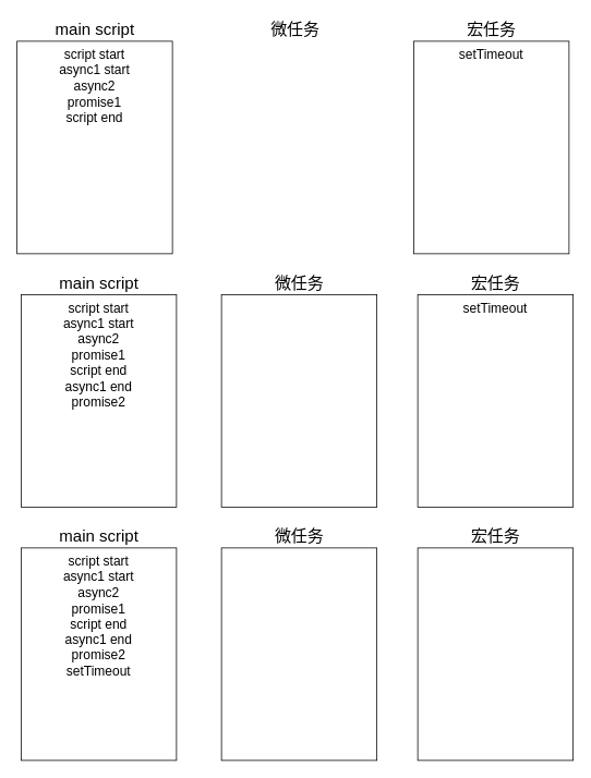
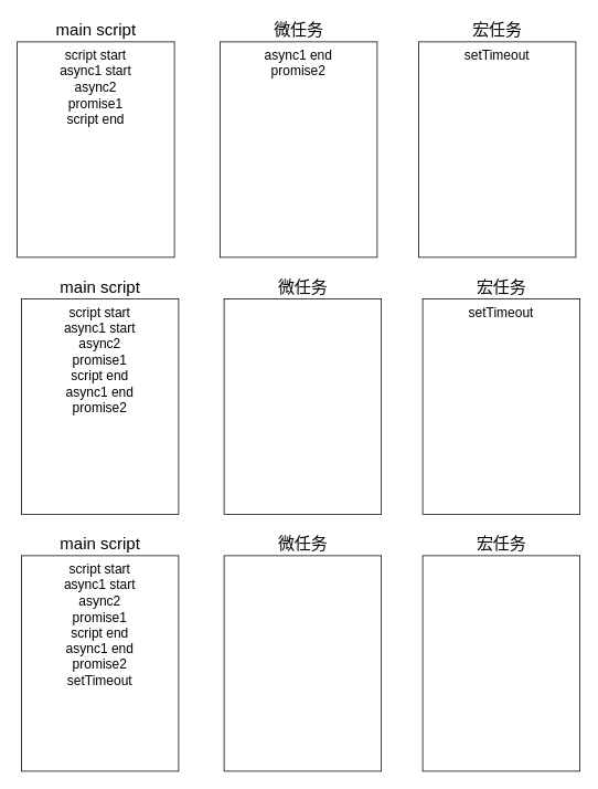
  <mxCell id="0" />
  <mxCell id="1" parent="0" />
  <mxCell id="2" value="" style="group" vertex="1" connectable="0" parent="1"><mxGeometry x="505" y="20" width="190" height="290" as="geometry" /></mxCell>
  <mxCell id="3" value="setTimeout" style="rounded=0;whiteSpace=wrap;html=1;verticalAlign=top;fontSize=16;" vertex="1" parent="2"><mxGeometry y="30" width="190" height="260" as="geometry" /></mxCell>
  <mxCell id="4" value="宏任务" style="text;html=1;align=center;verticalAlign=middle;resizable=0;points=[];autosize=1;strokeColor=none;fillColor=none;fontSize=20;" vertex="1" parent="2"><mxGeometry x="55" width="80" height="30" as="geometry" /></mxCell>
  <mxCell id="5" value="" style="group" vertex="1" connectable="0" parent="1"><mxGeometry x="265" y="20" width="190" height="290" as="geometry" /></mxCell>
+ <mxCell id="6" value="async1 end&lt;br&gt;promise2" style="rounded=0;whiteSpace=wrap;html=1;verticalAlign=top;fontSize=16;" vertex="1" parent="5"><mxGeometry y="30" width="190" height="260" as="geometry" /></mxCell>
  <mxCell id="7" value="微任务" style="text;html=1;align=center;verticalAlign=middle;resizable=0;points=[];autosize=1;strokeColor=none;fillColor=none;fontSize=20;" vertex="1" parent="5"><mxGeometry x="55" width="80" height="30" as="geometry" /></mxCell>
  <mxCell id="8" value="" style="group" vertex="1" connectable="0" parent="1"><mxGeometry x="20" y="20" width="190" height="290" as="geometry" /></mxCell>
  <mxCell id="9" value="script start&lt;br&gt;async1 start&lt;br&gt;async2&lt;br&gt;promise1&lt;br&gt;script end" style="rounded=0;whiteSpace=wrap;html=1;verticalAlign=top;fontSize=16;" vertex="1" parent="8"><mxGeometry y="30" width="190" height="260" as="geometry" /></mxCell>
  <mxCell id="10" value="main script" style="text;html=1;align=center;verticalAlign=middle;resizable=0;points=[];autosize=1;strokeColor=none;fillColor=none;fontSize=20;" vertex="1" parent="8"><mxGeometry x="40" width="110" height="30" as="geometry" /></mxCell>
  <mxCell id="11" value="" style="group" vertex="1" connectable="0" parent="1"><mxGeometry x="510" y="330" width="190" height="290" as="geometry" /></mxCell>
  <mxCell id="12" value="setTimeout" style="rounded=0;whiteSpace=wrap;html=1;verticalAlign=top;fontSize=16;" vertex="1" parent="11"><mxGeometry y="30" width="190" height="260" as="geometry" /></mxCell>
  <mxCell id="13" value="宏任务" style="text;html=1;align=center;verticalAlign=middle;resizable=0;points=[];autosize=1;strokeColor=none;fillColor=none;fontSize=20;" vertex="1" parent="11"><mxGeometry x="55" width="80" height="30" as="geometry" /></mxCell>
  <mxCell id="14" value="" style="group" vertex="1" connectable="0" parent="1"><mxGeometry x="270" y="330" width="190" height="290" as="geometry" /></mxCell>
  <mxCell id="15" value="" style="rounded=0;whiteSpace=wrap;html=1;verticalAlign=top;fontSize=16;" vertex="1" parent="14"><mxGeometry y="30" width="190" height="260" as="geometry" /></mxCell>
  <mxCell id="16" value="微任务" style="text;html=1;align=center;verticalAlign=middle;resizable=0;points=[];autosize=1;strokeColor=none;fillColor=none;fontSize=20;" vertex="1" parent="14"><mxGeometry x="55" width="80" height="30" as="geometry" /></mxCell>
  <mxCell id="17" value="" style="group" vertex="1" connectable="0" parent="1"><mxGeometry x="25" y="330" width="190" height="290" as="geometry" /></mxCell>
  <mxCell id="18" value="script start&lt;br&gt;async1 start&lt;br&gt;async2&lt;br&gt;promise1&lt;br&gt;script end&lt;br&gt;async1 end&lt;br&gt;promise2" style="rounded=0;whiteSpace=wrap;html=1;verticalAlign=top;fontSize=16;" vertex="1" parent="17"><mxGeometry y="30" width="190" height="260" as="geometry" /></mxCell>
  <mxCell id="19" value="main script" style="text;html=1;align=center;verticalAlign=middle;resizable=0;points=[];autosize=1;strokeColor=none;fillColor=none;fontSize=20;" vertex="1" parent="17"><mxGeometry x="40" width="110" height="30" as="geometry" /></mxCell>
  <mxCell id="20" value="" style="group" vertex="1" connectable="0" parent="1"><mxGeometry x="510" y="640" width="190" height="290" as="geometry" /></mxCell>
  <mxCell id="21" value="" style="rounded=0;whiteSpace=wrap;html=1;verticalAlign=top;fontSize=16;" vertex="1" parent="20"><mxGeometry y="30" width="190" height="260" as="geometry" /></mxCell>
  <mxCell id="22" value="宏任务" style="text;html=1;align=center;verticalAlign=middle;resizable=0;points=[];autosize=1;strokeColor=none;fillColor=none;fontSize=20;" vertex="1" parent="20"><mxGeometry x="55" width="80" height="30" as="geometry" /></mxCell>
  <mxCell id="23" value="" style="group" vertex="1" connectable="0" parent="1"><mxGeometry x="270" y="640" width="190" height="290" as="geometry" /></mxCell>
  <mxCell id="24" value="" style="rounded=0;whiteSpace=wrap;html=1;verticalAlign=top;fontSize=16;" vertex="1" parent="23"><mxGeometry y="30" width="190" height="260" as="geometry" /></mxCell>
  <mxCell id="25" value="微任务" style="text;html=1;align=center;verticalAlign=middle;resizable=0;points=[];autosize=1;strokeColor=none;fillColor=none;fontSize=20;" vertex="1" parent="23"><mxGeometry x="55" width="80" height="30" as="geometry" /></mxCell>
  <mxCell id="26" value="" style="group" vertex="1" connectable="0" parent="1"><mxGeometry x="25" y="640" width="190" height="290" as="geometry" /></mxCell>
  <mxCell id="27" value="script start&lt;br&gt;async1 start&lt;br&gt;async2&lt;br&gt;promise1&lt;br&gt;script end&lt;br&gt;async1 end&lt;br&gt;promise2&lt;br&gt;setTimeout" style="rounded=0;whiteSpace=wrap;html=1;verticalAlign=top;fontSize=16;" vertex="1" parent="26"><mxGeometry y="30" width="190" height="260" as="geometry" /></mxCell>
  <mxCell id="28" value="main script" style="text;html=1;align=center;verticalAlign=middle;resizable=0;points=[];autosize=1;strokeColor=none;fillColor=none;fontSize=20;" vertex="1" parent="26"><mxGeometry x="40" width="110" height="30" as="geometry" /></mxCell>
